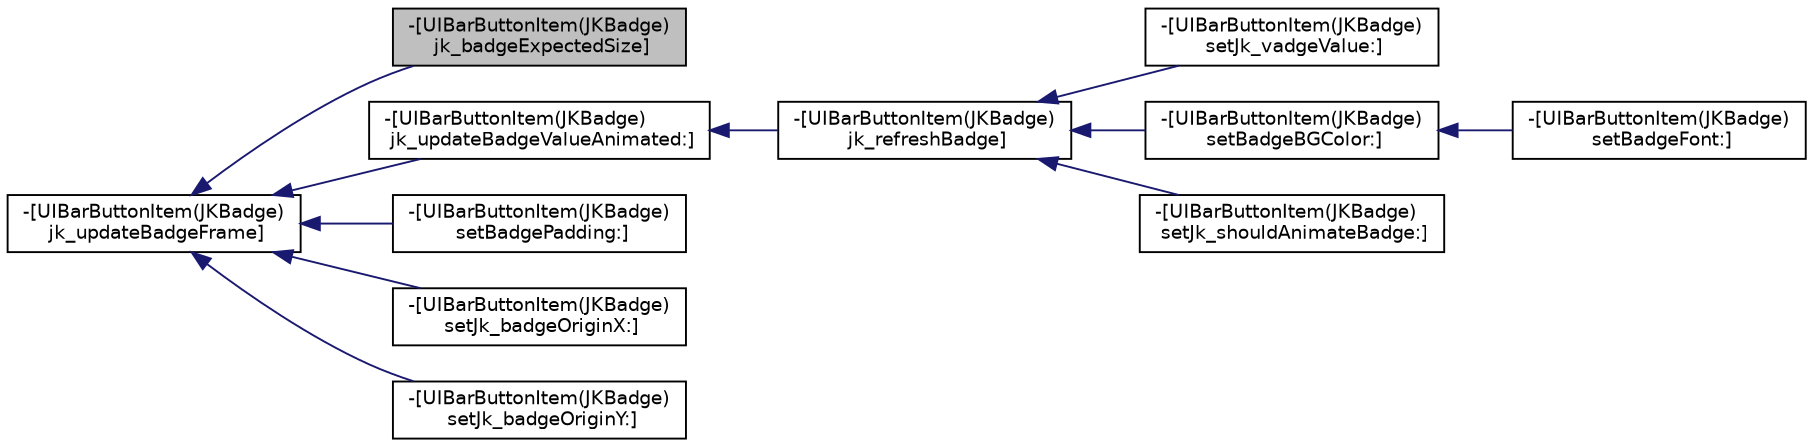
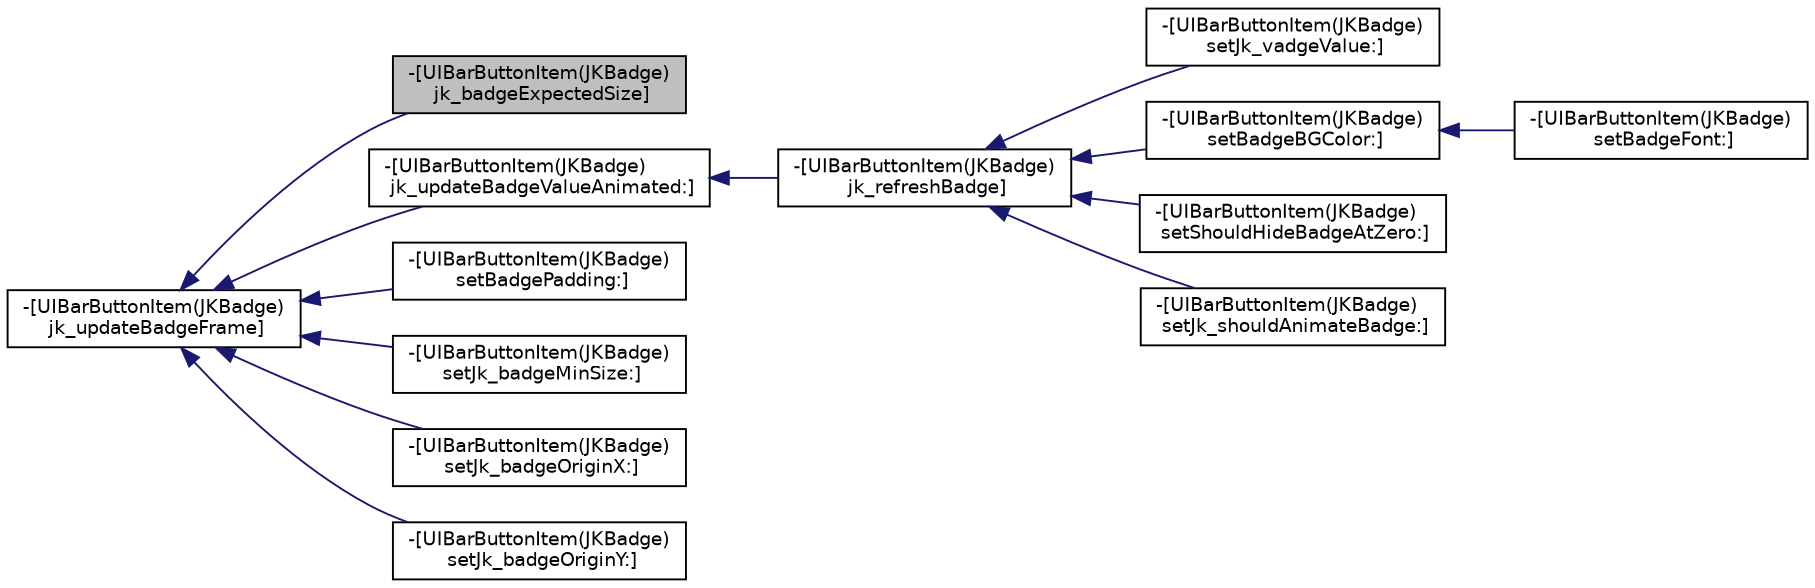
  digraph {
    rankdir=LR
    node [color=black fillcolor=white fontname=Helvetica fontsize=10 shape=record style=filled]
    edge [color=midnightblue dir=back fontname=Helvetica fontsize=10 labelfontname=Helvetica labelfontsize=10 style=solid]
    n1 [fillcolor=grey75 fontcolor=black height=0.2 label="-[UIBarButtonItem(JKBadge)\l jk_badgeExpectedSize]" width=0.4]
    n2 [height=0.2 label="-[UIBarButtonItem(JKBadge)\l jk_updateBadgeFrame]" width=0.4]
    n3 [height=0.2 label="-[UIBarButtonItem(JKBadge)\l jk_updateBadgeValueAnimated:]" width=0.4]
    n4 [height=0.2 label="-[UIBarButtonItem(JKBadge)\l setBadgePadding:]" width=0.4]
+   n5 [height=0.2 label="-[UIBarButtonItem(JKBadge)\l setJk_badgeMinSize:]" width=0.4]
    n6 [height=0.2 label="-[UIBarButtonItem(JKBadge)\l setJk_badgeOriginX:]" width=0.4]
    n7 [height=0.2 label="-[UIBarButtonItem(JKBadge)\l setJk_badgeOriginY:]" width=0.4]
    n8 [height=0.2 label="-[UIBarButtonItem(JKBadge)\l jk_refreshBadge]" width=0.4]
    n9 [height=0.2 label="-[UIBarButtonItem(JKBadge)\l setJk_vadgeValue:]" width=0.4]
    n10 [height=0.2 label="-[UIBarButtonItem(JKBadge)\l setBadgeBGColor:]" width=0.4]
+   n11 [height=0.2 label="-[UIBarButtonItem(JKBadge)\l setShouldHideBadgeAtZero:]" width=0.4]
    n12 [height=0.2 label="-[UIBarButtonItem(JKBadge)\l setJk_shouldAnimateBadge:]" width=0.4]
    n13 [height=0.2 label="-[UIBarButtonItem(JKBadge)\l setBadgeFont:]" width=0.4]
    n2 -> n1
    n2 -> n3
    n2 -> n4
+   n2 -> n5
    n2 -> n6
    n2 -> n7
    n3 -> n8
    n8 -> n9
    n8 -> n10
+   n8 -> n11
    n8 -> n12
    n10 -> n13
  }
